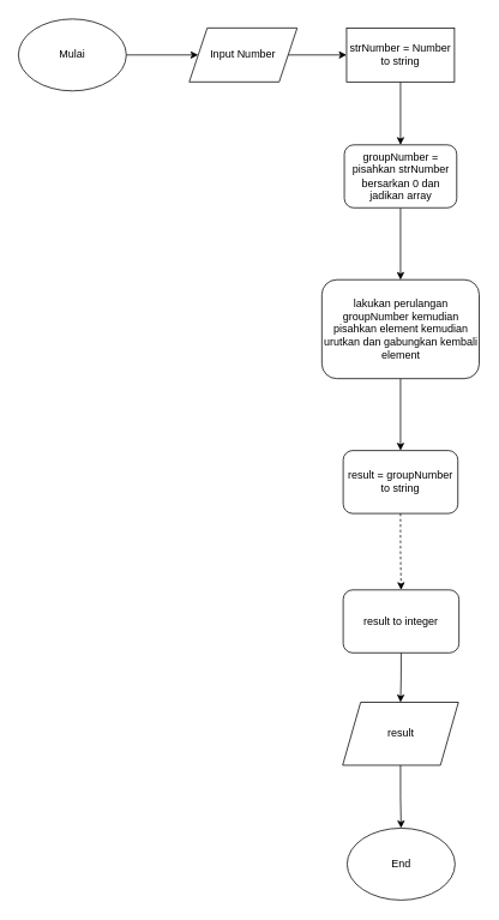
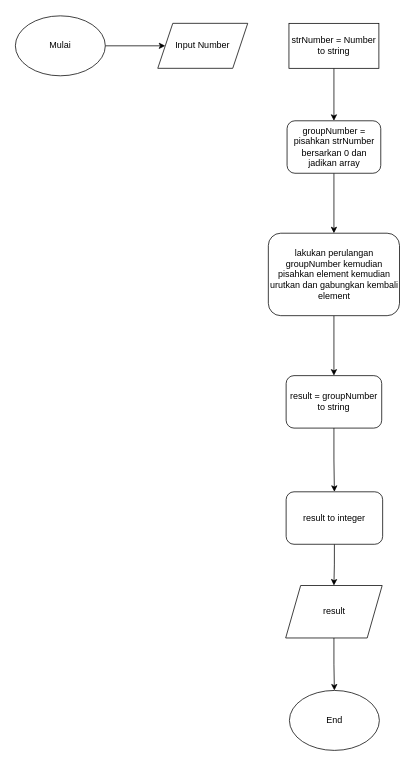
  <mxCell id="0" />
  <mxCell id="1" parent="0" />
  <mxCell id="2" style="edgeStyle=orthogonalEdgeStyle;rounded=0;orthogonalLoop=1;jettySize=auto;html=1;exitX=1;exitY=0.5;exitDx=0;exitDy=0;entryX=0;entryY=0.5;entryDx=0;entryDy=0;" edge="1" parent="1" source="3" target="5"><mxGeometry relative="1" as="geometry" /></mxCell>
  <mxCell id="3" value="Mulai" style="ellipse;whiteSpace=wrap;html=1;" vertex="1" parent="1"><mxGeometry x="20" y="20" width="120" height="80" as="geometry" /></mxCell>
- <mxCell id="4" style="edgeStyle=orthogonalEdgeStyle;rounded=0;orthogonalLoop=1;jettySize=auto;html=1;exitX=1;exitY=0.5;exitDx=0;exitDy=0;entryX=0;entryY=0.5;entryDx=0;entryDy=0;" edge="1" parent="1" source="5" target="7"><mxGeometry relative="1" as="geometry" /></mxCell>
  <mxCell id="5" value="Input Number" style="shape=parallelogram;perimeter=parallelogramPerimeter;whiteSpace=wrap;html=1;fixedSize=1;" vertex="1" parent="1"><mxGeometry x="210" y="30" width="120" height="60" as="geometry" /></mxCell>
  <mxCell id="6" style="edgeStyle=orthogonalEdgeStyle;rounded=0;orthogonalLoop=1;jettySize=auto;html=1;exitX=0.5;exitY=1;exitDx=0;exitDy=0;entryX=0.5;entryY=0;entryDx=0;entryDy=0;" edge="1" parent="1" source="7" target="9"><mxGeometry relative="1" as="geometry" /></mxCell>
  <mxCell id="7" value="strNumber = Number to string" style="whiteSpace=wrap;html=1;rounded=0;" vertex="1" parent="1"><mxGeometry x="385" y="30" width="120" height="60" as="geometry" /></mxCell>
  <mxCell id="8" style="edgeStyle=orthogonalEdgeStyle;rounded=0;orthogonalLoop=1;jettySize=auto;html=1;exitX=0.5;exitY=1;exitDx=0;exitDy=0;entryX=0.5;entryY=0;entryDx=0;entryDy=0;" edge="1" parent="1" source="9" target="11"><mxGeometry relative="1" as="geometry" /></mxCell>
  <mxCell id="9" value="groupNumber = pisahkan strNumber bersarkan 0 dan jadikan array" style="rounded=1;whiteSpace=wrap;html=1;" vertex="1" parent="1"><mxGeometry x="382.5" y="160" width="125" height="70" as="geometry" /></mxCell>
  <mxCell id="10" style="edgeStyle=orthogonalEdgeStyle;rounded=0;orthogonalLoop=1;jettySize=auto;html=1;exitX=0.5;exitY=1;exitDx=0;exitDy=0;entryX=0.5;entryY=0;entryDx=0;entryDy=0;" edge="1" parent="1" source="11" target="13"><mxGeometry relative="1" as="geometry" /></mxCell>
  <mxCell id="11" value="lakukan perulangan groupNumber kemudian pisahkan element kemudian urutkan dan gabungkan kembali element" style="rounded=1;whiteSpace=wrap;html=1;" vertex="1" parent="1"><mxGeometry x="357.5" y="310" width="175" height="110" as="geometry" /></mxCell>
- <mxCell id="12" style="edgeStyle=orthogonalEdgeStyle;rounded=0;orthogonalLoop=1;jettySize=auto;html=1;exitX=0.5;exitY=1;exitDx=0;exitDy=0;entryX=0.5;entryY=0;entryDx=0;entryDy=0;dashed=1;" edge="1" parent="1" source="13" target="15"><mxGeometry relative="1" as="geometry" /></mxCell>
+ <mxCell id="12" style="edgeStyle=orthogonalEdgeStyle;rounded=0;orthogonalLoop=1;jettySize=auto;html=1;exitX=0.5;exitY=1;exitDx=0;exitDy=0;entryX=0.5;entryY=0;entryDx=0;entryDy=0;" edge="1" parent="1" source="13" target="15"><mxGeometry relative="1" as="geometry" /></mxCell>
  <mxCell id="13" value="result = groupNumber to string" style="rounded=1;whiteSpace=wrap;html=1;" vertex="1" parent="1"><mxGeometry x="381.25" y="500" width="127.5" height="70" as="geometry" /></mxCell>
  <mxCell id="14" style="edgeStyle=orthogonalEdgeStyle;rounded=0;orthogonalLoop=1;jettySize=auto;html=1;exitX=0.5;exitY=1;exitDx=0;exitDy=0;entryX=0.5;entryY=0;entryDx=0;entryDy=0;" edge="1" parent="1" source="15" target="17"><mxGeometry relative="1" as="geometry" /></mxCell>
  <mxCell id="15" value="result to integer" style="rounded=1;whiteSpace=wrap;html=1;" vertex="1" parent="1"><mxGeometry x="381.25" y="655" width="128.75" height="70" as="geometry" /></mxCell>
  <mxCell id="16" style="edgeStyle=orthogonalEdgeStyle;rounded=0;orthogonalLoop=1;jettySize=auto;html=1;exitX=0.5;exitY=1;exitDx=0;exitDy=0;entryX=0.5;entryY=0;entryDx=0;entryDy=0;" edge="1" parent="1" source="17" target="18"><mxGeometry relative="1" as="geometry" /></mxCell>
  <mxCell id="17" value="result" style="shape=parallelogram;perimeter=parallelogramPerimeter;whiteSpace=wrap;html=1;fixedSize=1;" vertex="1" parent="1"><mxGeometry x="380.63" y="780" width="128.75" height="70" as="geometry" /></mxCell>
  <mxCell id="18" value="End" style="ellipse;whiteSpace=wrap;html=1;" vertex="1" parent="1"><mxGeometry x="385.62" y="920" width="120" height="80" as="geometry" /></mxCell>
